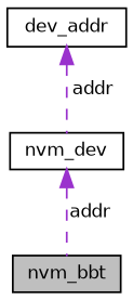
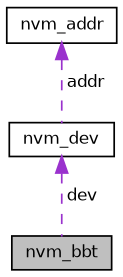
  digraph {
    node [color=black fillcolor=white fontname=Helvetica fontsize=10 shape=record style=filled]
    edge [color=darkorchid3 dir=back fontname=Helvetica fontsize=10 labelfontname=Helvetica labelfontsize=10 style=dashed]
    n1 [fillcolor=grey75 fontcolor=black height=0.2 label=nvm_bbt width=0.4]
-   n2 [height=0.2 label=dev_addr width=0.4]
+   n2 [height=0.2 label=nvm_addr width=0.4]
    n3 [height=0.2 label=nvm_dev width=0.4]
    n2 -> n3 [label=" addr"]
-   n3 -> n1 [label=" addr"]
+   n3 -> n1 [label=" dev"]
  }
